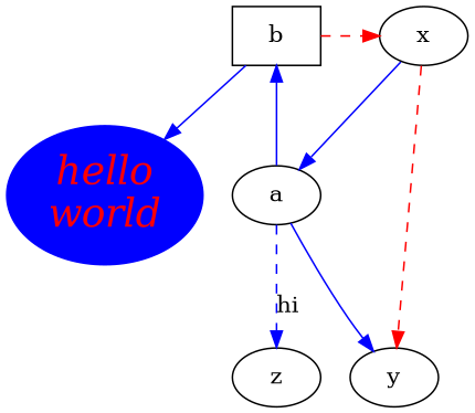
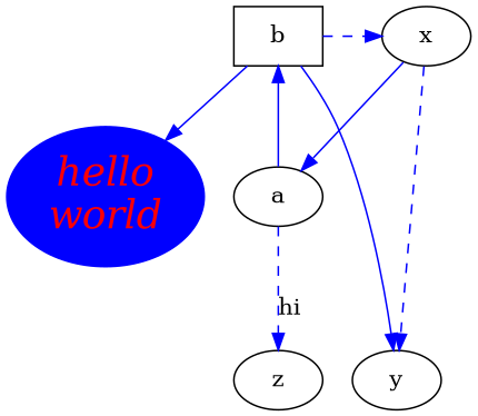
  digraph {
    edge [color=blue]
    b [shape=box]
    x
    n3 [color=blue fontcolor=red fontname="Palatino-Italic" fontsize=24 label="hello\nworld" style=filled]
    a
    y
    z
    subgraph sub_1 {
      rank=same
      b
      x
    }
-   b -> x [color=red style=dashed]
+   b -> x [style=dashed]
    b -> n3
    x -> a
-   x -> y [color=red style=dashed]
+   x -> y [style=dashed]
    a -> b
-   a -> y
+   b -> y
    a -> z [label=hi style=dashed weight=200]
  }
